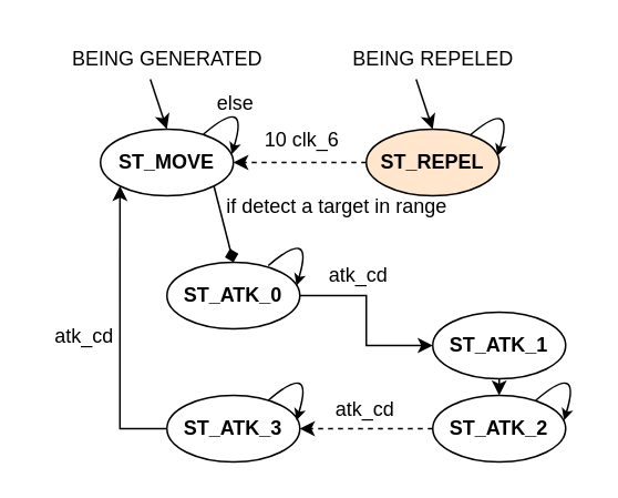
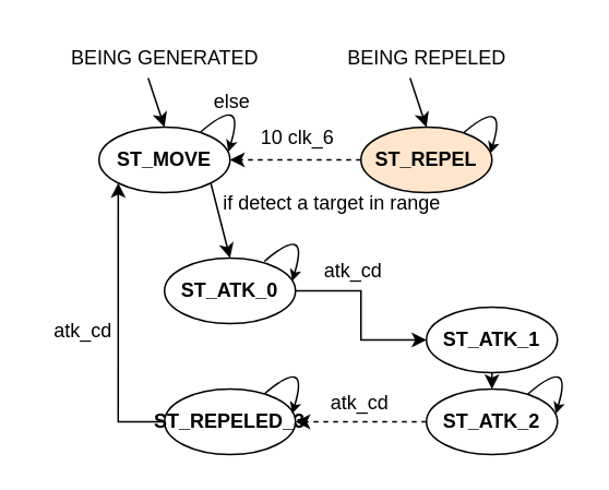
  <mxCell id="0" />
  <mxCell id="1" parent="0" />
- <mxCell id="2" style="rounded=0;orthogonalLoop=1;jettySize=auto;html=1;exitX=1;exitY=1;exitDx=0;exitDy=0;entryX=0.5;entryY=0;entryDx=0;entryDy=0;endArrow=diamond;" parent="1" source="3" target="5" edge="1"><mxGeometry relative="1" as="geometry" /></mxCell>
+ <mxCell id="2" style="rounded=0;orthogonalLoop=1;jettySize=auto;html=1;exitX=1;exitY=1;exitDx=0;exitDy=0;entryX=0.5;entryY=0;entryDx=0;entryDy=0;" parent="1" source="3" target="5" edge="1"><mxGeometry relative="1" as="geometry" /></mxCell>
  <mxCell id="3" value="&lt;b&gt;ST_MOVE&lt;/b&gt;" style="ellipse;whiteSpace=wrap;html=1;" parent="1" vertex="1"><mxGeometry x="60" y="77" width="80" height="40" as="geometry" /></mxCell>
  <mxCell id="4" style="edgeStyle=orthogonalEdgeStyle;rounded=0;orthogonalLoop=1;jettySize=auto;html=1;exitX=1;exitY=0.5;exitDx=0;exitDy=0;entryX=0;entryY=0.5;entryDx=0;entryDy=0;" parent="1" source="5" target="8" edge="1"><mxGeometry relative="1" as="geometry" /></mxCell>
  <mxCell id="5" value="&lt;b&gt;ST_ATK_0&lt;/b&gt;" style="ellipse;whiteSpace=wrap;html=1;" parent="1" vertex="1"><mxGeometry x="100" y="157" width="80" height="40" as="geometry" /></mxCell>
  <mxCell id="6" value="" style="curved=1;endArrow=classic;html=1;rounded=0;strokeColor=default;align=center;verticalAlign=middle;fontFamily=Helvetica;fontSize=11;fontColor=default;labelBackgroundColor=default;startSize=4;endSize=4;" parent="1" edge="1"><mxGeometry width="50" height="50" relative="1" as="geometry"><mxPoint x="282" y="81" as="sourcePoint" /><mxPoint x="299" y="93" as="targetPoint" /><Array as="points"><mxPoint x="310" y="57" /></Array></mxGeometry></mxCell>
  <mxCell id="7" style="edgeStyle=orthogonalEdgeStyle;rounded=0;orthogonalLoop=1;jettySize=auto;html=1;exitX=0.5;exitY=1;exitDx=0;exitDy=0;entryX=0.5;entryY=0;entryDx=0;entryDy=0;" parent="1" source="8" target="10" edge="1"><mxGeometry relative="1" as="geometry" /></mxCell>
  <mxCell id="8" value="&lt;b&gt;ST_ATK_1&lt;/b&gt;" style="ellipse;whiteSpace=wrap;html=1;" parent="1" vertex="1"><mxGeometry x="260" y="187" width="80" height="40" as="geometry" /></mxCell>
  <mxCell id="9" style="edgeStyle=orthogonalEdgeStyle;rounded=0;orthogonalLoop=1;jettySize=auto;html=1;exitX=0;exitY=0.5;exitDx=0;exitDy=0;entryX=1;entryY=0.5;entryDx=0;entryDy=0;dashed=1;" parent="1" source="10" target="12" edge="1"><mxGeometry relative="1" as="geometry" /></mxCell>
  <mxCell id="10" value="&lt;b&gt;ST_ATK_2&lt;/b&gt;" style="ellipse;whiteSpace=wrap;html=1;" parent="1" vertex="1"><mxGeometry x="260" y="237" width="80" height="40" as="geometry" /></mxCell>
  <mxCell id="11" style="edgeStyle=orthogonalEdgeStyle;rounded=0;orthogonalLoop=1;jettySize=auto;html=1;exitX=0;exitY=0.5;exitDx=0;exitDy=0;entryX=0;entryY=1;entryDx=0;entryDy=0;" parent="1" source="12" target="3" edge="1"><mxGeometry relative="1" as="geometry" /></mxCell>
- <mxCell id="12" value="&lt;b&gt;ST_ATK_3&lt;/b&gt;" style="ellipse;whiteSpace=wrap;html=1;" parent="1" vertex="1"><mxGeometry x="100" y="237" width="80" height="40" as="geometry" /></mxCell>
+ <mxCell id="12" value="&lt;b&gt;ST_REPELED_3&lt;/b&gt;" style="ellipse;whiteSpace=wrap;html=1;" parent="1" vertex="1"><mxGeometry x="100" y="237" width="80" height="40" as="geometry" /></mxCell>
  <mxCell id="13" style="edgeStyle=orthogonalEdgeStyle;rounded=0;orthogonalLoop=1;jettySize=auto;html=1;exitX=0;exitY=0.5;exitDx=0;exitDy=0;entryX=1;entryY=0.5;entryDx=0;entryDy=0;dashed=1;" parent="1" source="14" target="3" edge="1"><mxGeometry relative="1" as="geometry" /></mxCell>
  <mxCell id="14" value="&lt;b&gt;ST_REPEL&lt;/b&gt;" style="ellipse;whiteSpace=wrap;html=1;fillColor=#ffe6cc;" parent="1" vertex="1"><mxGeometry x="220" y="77" width="80" height="40" as="geometry" /></mxCell>
  <mxCell id="15" style="rounded=0;orthogonalLoop=1;jettySize=auto;html=1;entryX=0.5;entryY=0;entryDx=0;entryDy=0;" parent="1" edge="1"><mxGeometry relative="1" as="geometry"><mxPoint x="90" y="47" as="sourcePoint" /><mxPoint x="100" y="77" as="targetPoint" /></mxGeometry></mxCell>
  <mxCell id="16" value="BEING GENERATED" style="text;html=1;align=center;verticalAlign=middle;resizable=0;points=[];autosize=1;strokeColor=none;fillColor=none;" parent="1" vertex="1"><mxGeometry x="30" y="20" width="140" height="30" as="geometry" /></mxCell>
  <mxCell id="17" value="10 clk_6" style="text;html=1;align=center;verticalAlign=middle;resizable=0;points=[];autosize=1;strokeColor=none;fillColor=none;" parent="1" vertex="1"><mxGeometry x="146" y="69" width="70" height="30" as="geometry" /></mxCell>
  <mxCell id="18" style="rounded=0;orthogonalLoop=1;jettySize=auto;html=1;entryX=0.5;entryY=0;entryDx=0;entryDy=0;" parent="1" edge="1"><mxGeometry relative="1" as="geometry"><mxPoint x="250" y="47" as="sourcePoint" /><mxPoint x="260" y="77" as="targetPoint" /></mxGeometry></mxCell>
  <mxCell id="19" value="BEING REPELED" style="text;html=1;align=center;verticalAlign=middle;resizable=0;points=[];autosize=1;strokeColor=none;fillColor=none;" parent="1" vertex="1"><mxGeometry x="200" y="20" width="120" height="30" as="geometry" /></mxCell>
  <mxCell id="20" value="" style="curved=1;endArrow=classic;html=1;rounded=0;strokeColor=default;align=center;verticalAlign=middle;fontFamily=Helvetica;fontSize=11;fontColor=default;labelBackgroundColor=default;startSize=4;endSize=4;" parent="1" edge="1"><mxGeometry width="50" height="50" relative="1" as="geometry"><mxPoint x="322" y="240" as="sourcePoint" /><mxPoint x="339" y="252" as="targetPoint" /><Array as="points"><mxPoint x="350" y="216" /></Array></mxGeometry></mxCell>
  <mxCell id="21" value="" style="curved=1;endArrow=classic;html=1;rounded=0;strokeColor=default;align=center;verticalAlign=middle;fontFamily=Helvetica;fontSize=11;fontColor=default;labelBackgroundColor=default;startSize=4;endSize=4;" parent="1" edge="1"><mxGeometry width="50" height="50" relative="1" as="geometry"><mxPoint x="161" y="159" as="sourcePoint" /><mxPoint x="178" y="171" as="targetPoint" /><Array as="points"><mxPoint x="189" y="135" /></Array></mxGeometry></mxCell>
  <mxCell id="22" value="" style="curved=1;endArrow=classic;html=1;rounded=0;strokeColor=default;align=center;verticalAlign=middle;fontFamily=Helvetica;fontSize=11;fontColor=default;labelBackgroundColor=default;startSize=4;endSize=4;" parent="1" edge="1"><mxGeometry width="50" height="50" relative="1" as="geometry"><mxPoint x="161" y="240" as="sourcePoint" /><mxPoint x="178" y="252" as="targetPoint" /><Array as="points"><mxPoint x="189" y="216" /></Array></mxGeometry></mxCell>
  <mxCell id="23" value="atk_cd" style="text;html=1;align=center;verticalAlign=middle;resizable=0;points=[];autosize=1;strokeColor=none;fillColor=none;" parent="1" vertex="1"><mxGeometry x="185" y="150" width="60" height="30" as="geometry" /></mxCell>
  <mxCell id="24" value="atk_cd" style="text;html=1;align=center;verticalAlign=middle;resizable=0;points=[];autosize=1;strokeColor=none;fillColor=none;" parent="1" vertex="1"><mxGeometry x="189" y="231" width="60" height="30" as="geometry" /></mxCell>
  <mxCell id="25" value="atk_cd" style="text;html=1;align=center;verticalAlign=middle;resizable=0;points=[];autosize=1;strokeColor=none;fillColor=none;" parent="1" vertex="1"><mxGeometry x="20" y="187" width="60" height="30" as="geometry" /></mxCell>
  <mxCell id="26" value="" style="curved=1;endArrow=classic;html=1;rounded=0;strokeColor=default;align=center;verticalAlign=middle;fontFamily=Helvetica;fontSize=11;fontColor=default;labelBackgroundColor=default;startSize=4;endSize=4;" parent="1" edge="1"><mxGeometry width="50" height="50" relative="1" as="geometry"><mxPoint x="122" y="80" as="sourcePoint" /><mxPoint x="139" y="92" as="targetPoint" /><Array as="points"><mxPoint x="150" y="56" /></Array></mxGeometry></mxCell>
  <mxCell id="27" value="if detect a target in range" style="text;html=1;align=center;verticalAlign=middle;resizable=0;points=[];autosize=1;strokeColor=none;fillColor=none;" parent="1" vertex="1"><mxGeometry x="122" y="109" width="160" height="30" as="geometry" /></mxCell>
  <mxCell id="28" value="else" style="text;html=1;align=center;verticalAlign=middle;resizable=0;points=[];autosize=1;strokeColor=none;fillColor=none;" parent="1" vertex="1"><mxGeometry x="116" y="47" width="50" height="30" as="geometry" /></mxCell>
